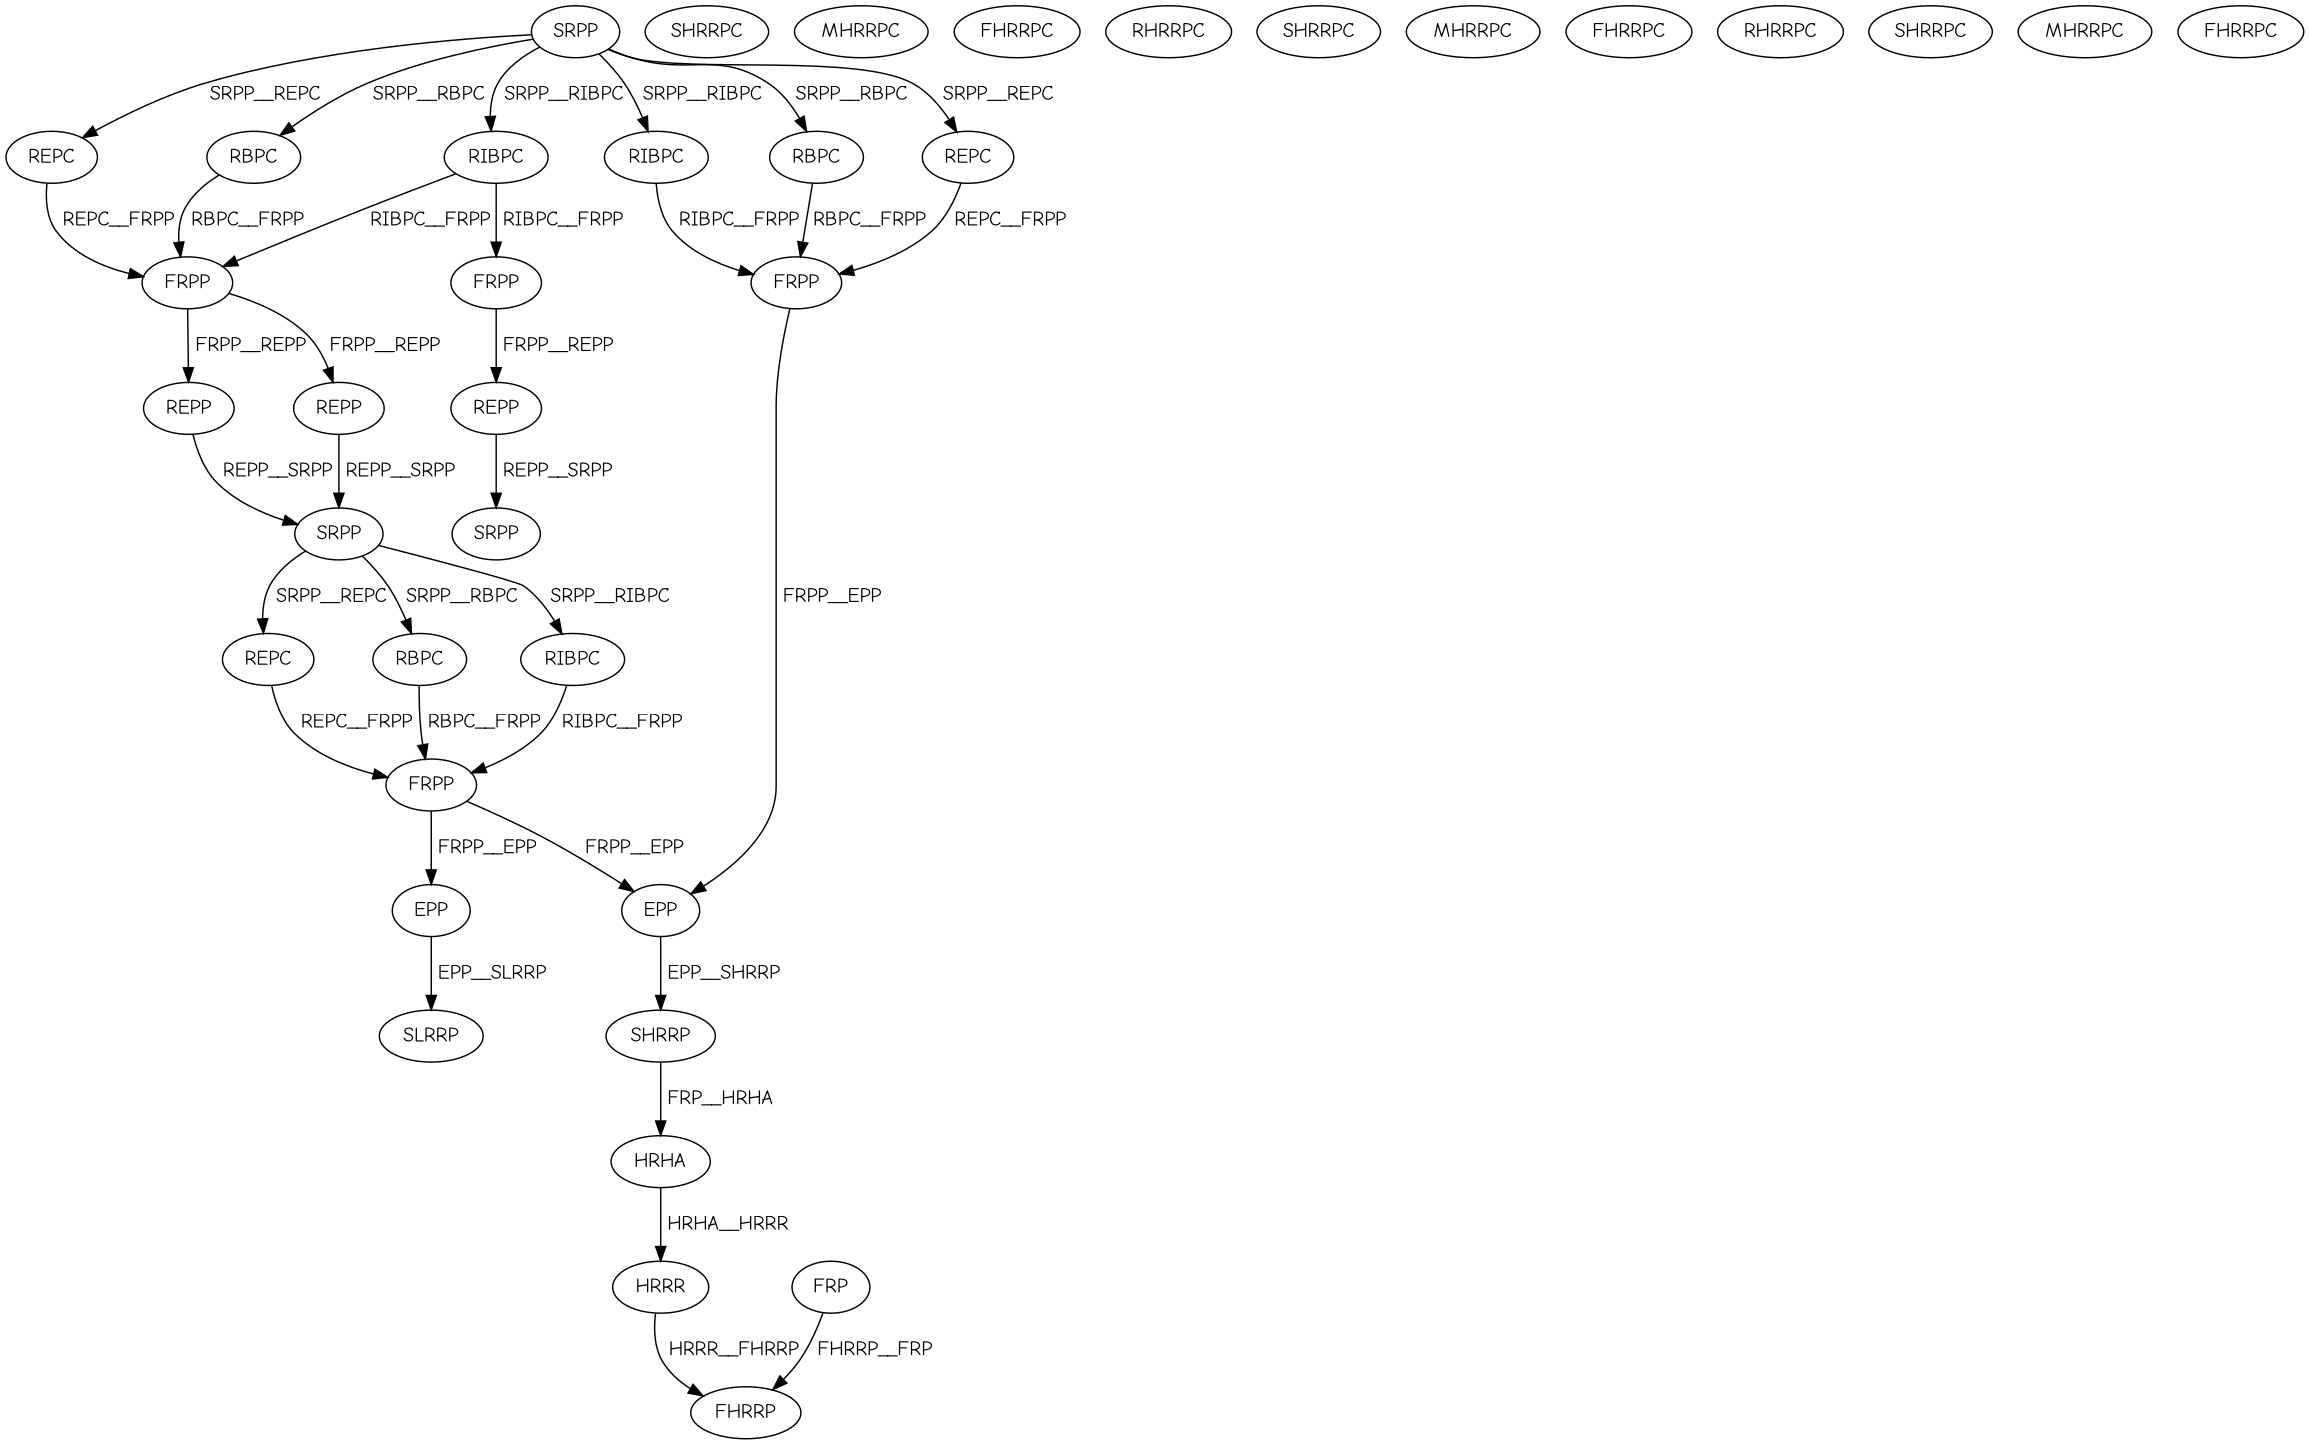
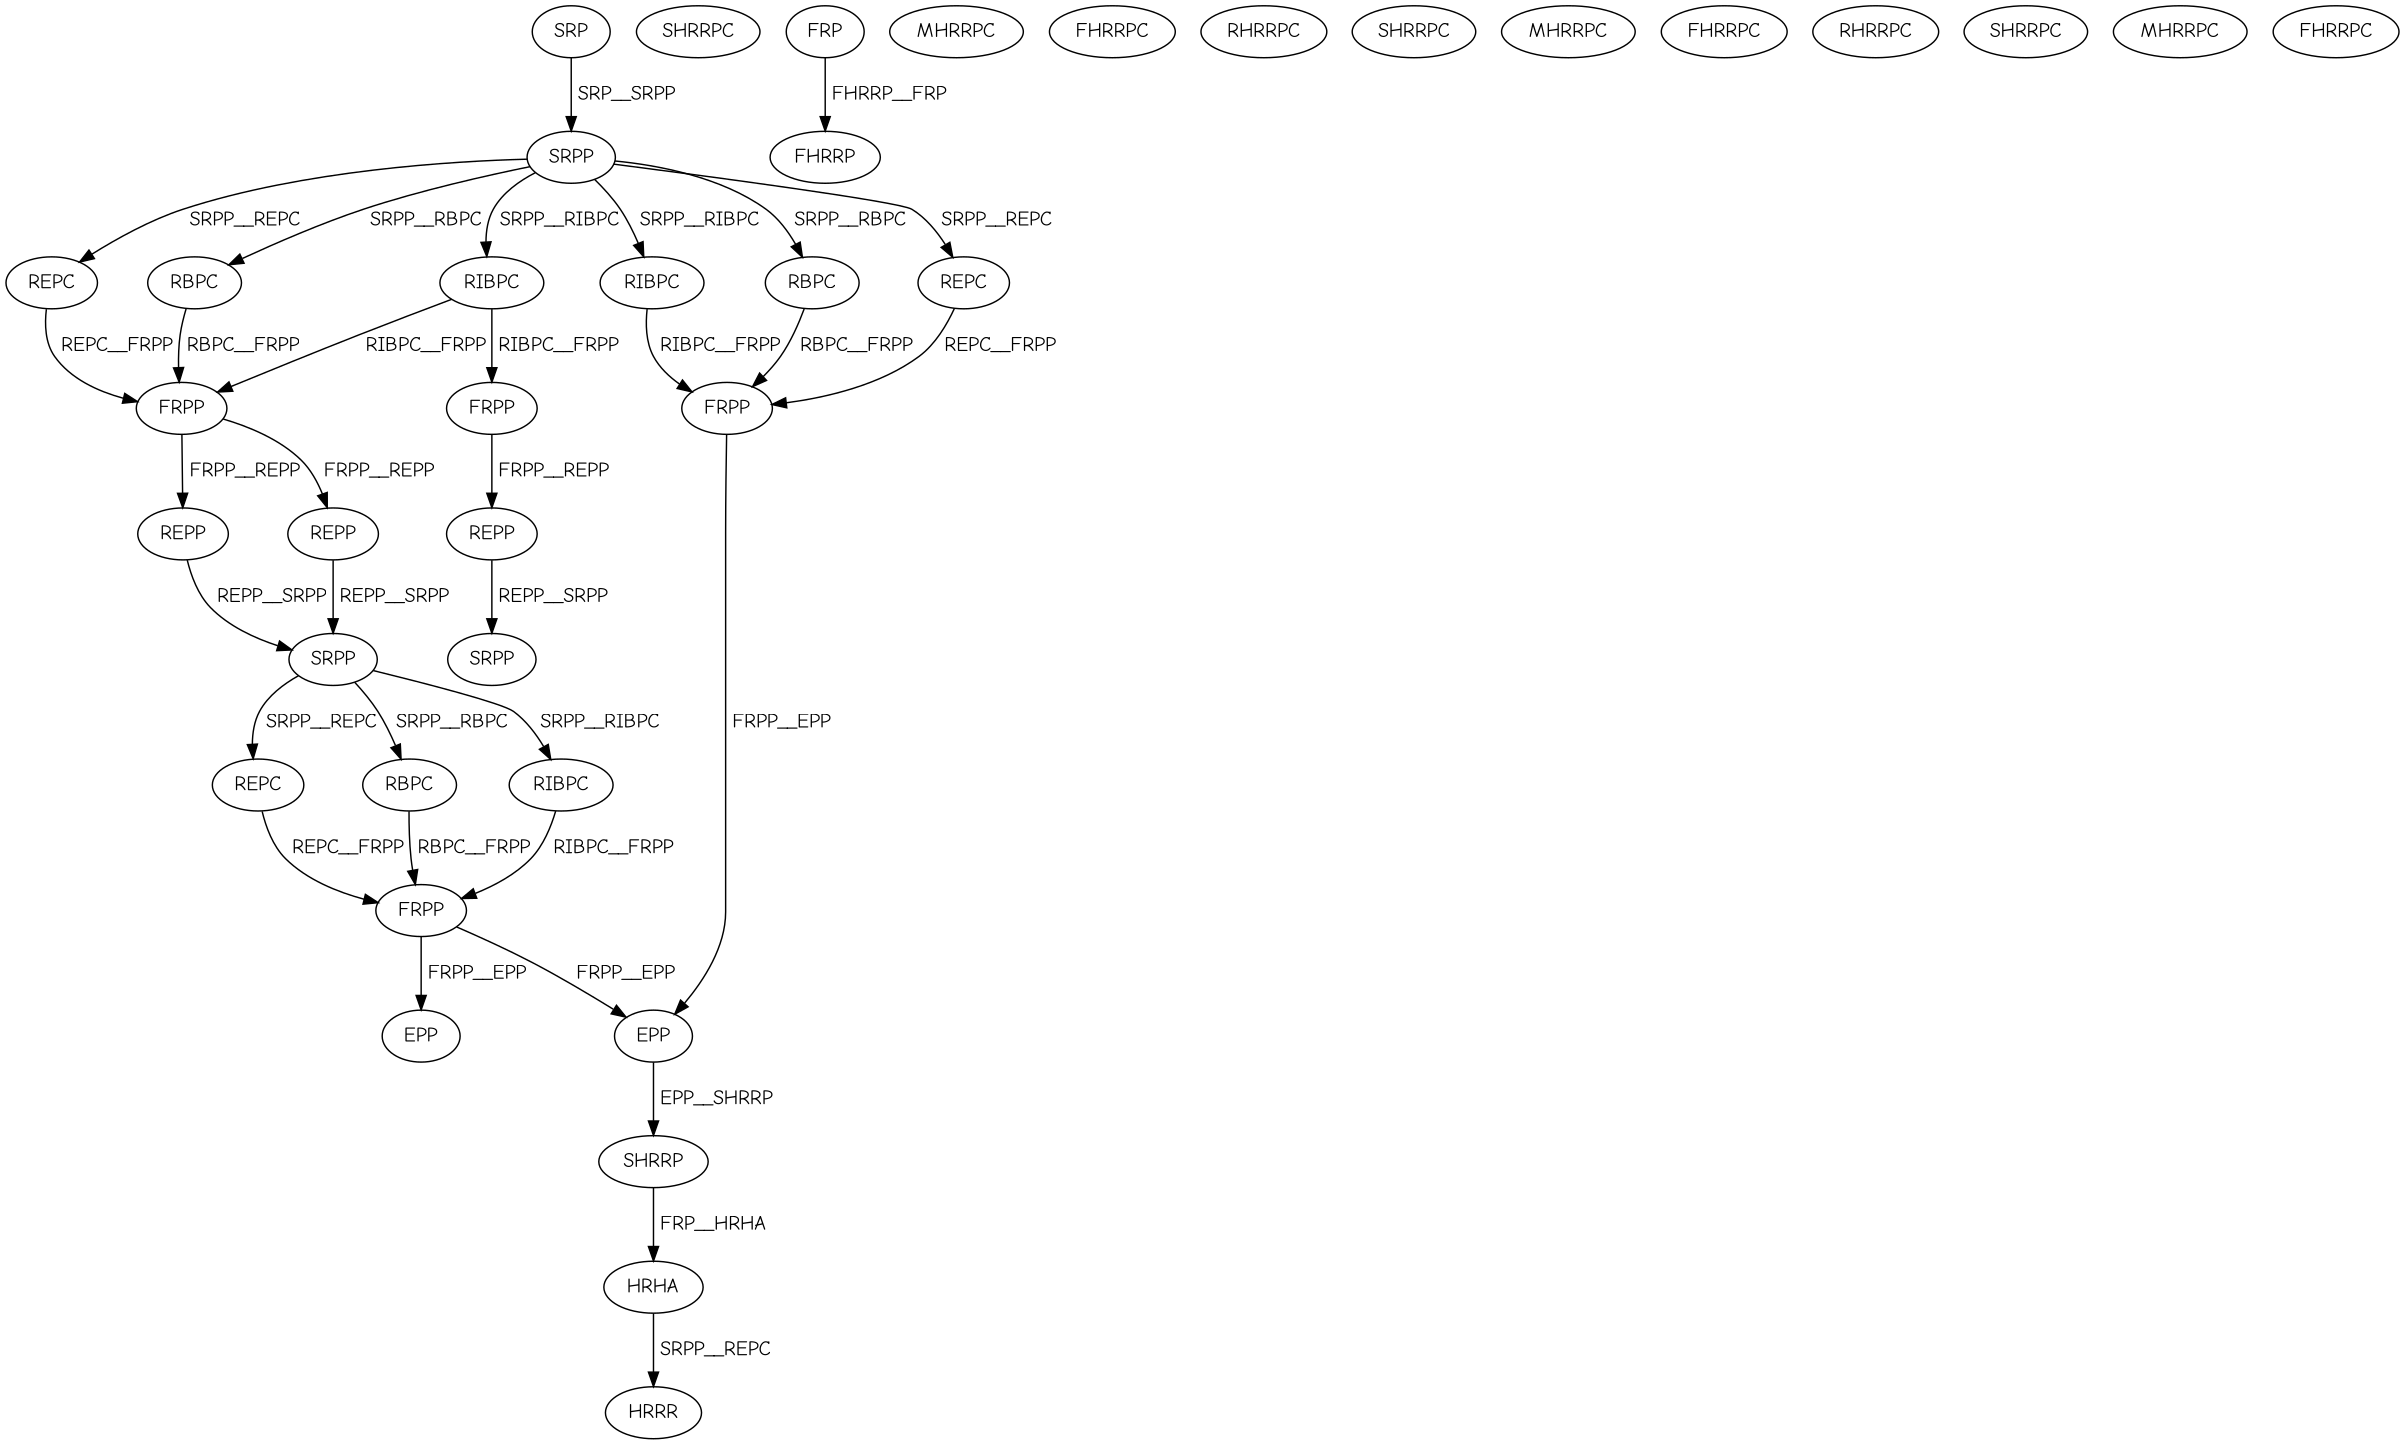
  digraph {
    fontname="Comic Neue"
    node [color=black fontcolor=black fontname="Comic Neue"]
    edge [color=black fontcolor=black fontname="Comic Neue"]
+   n1 [label=SRP]
    n2 [label=SRPP]
    n3 [label=REPC]
    n4 [label=RBPC]
    n5 [label=RIBPC]
    n6 [label=RIBPC]
    n7 [label=RBPC]
    n8 [label=REPC]
    n9 [label=FRPP]
    n10 [label=FRPP]
    n11 [label=FRPP]
    n12 [label=REPP]
    n13 [label=REPP]
    n14 [label=REPP]
    n15 [label=SRPP]
    n16 [label=RIBPC]
    n17 [label=REPC]
    n18 [label=RBPC]
    n19 [label=SRPP]
    n20 [label=EPP]
    n21 [label=FRPP]
    n22 [label=SHRRP]
    n23 [label=EPP]
-   n24 [label=SLRRP]
    n25 [label=HRHA]
    n26 [label=HRRR]
    n27 [label=SHRRPC]
    n28 [label=FHRRP]
    n29 [label=MHRRPC]
    n30 [label=FHRRPC]
    n31 [label=RHRRPC]
    n32 [label=SHRRPC]
    n33 [label=MHRRPC]
    n34 [label=FHRRPC]
    n35 [label=RHRRPC]
    n36 [label=SHRRPC]
    n37 [label=MHRRPC]
    n38 [label=FHRRPC]
    n39 [label=FRP]
+   n1 -> n2 [label=" SRP__SRPP"]
    n2 -> n3 [label=" SRPP__REPC"]
    n2 -> n4 [label=" SRPP__RBPC"]
    n2 -> n5 [label=" SRPP__RIBPC"]
    n2 -> n6 [label=" SRPP__RIBPC"]
    n2 -> n7 [label=" SRPP__RBPC"]
    n2 -> n8 [label=" SRPP__REPC"]
    n3 -> n9 [label=" REPC__FRPP"]
    n4 -> n9 [label=" RBPC__FRPP"]
    n5 -> n9 [label=" RIBPC__FRPP"]
    n5 -> n10 [label=" RIBPC__FRPP"]
    n6 -> n11 [label=" RIBPC__FRPP"]
    n7 -> n11 [label=" RBPC__FRPP"]
    n8 -> n11 [label=" REPC__FRPP"]
    n9 -> n12 [label=" FRPP__REPP"]
    n9 -> n13 [label=" FRPP__REPP"]
    n10 -> n14 [label=" FRPP__REPP"]
    n11 -> n20 [label=" FRPP__EPP"]
    n12 -> n15 [label=" REPP__SRPP"]
    n13 -> n15 [label=" REPP__SRPP"]
    n14 -> n19 [label=" REPP__SRPP"]
    n15 -> n16 [label=" SRPP__RIBPC"]
    n15 -> n17 [label=" SRPP__REPC"]
    n15 -> n18 [label=" SRPP__RBPC"]
    n16 -> n21 [label=" RIBPC__FRPP"]
    n17 -> n21 [label=" REPC__FRPP"]
    n18 -> n21 [label=" RBPC__FRPP"]
    n20 -> n22 [label=" EPP__SHRRP"]
    n21 -> n20 [label=" FRPP__EPP"]
    n21 -> n23 [label=" FRPP__EPP"]
    n22 -> n25 [label=" FRP__HRHA"]
-   n23 -> n24 [label=" EPP__SLRRP"]
-   n25 -> n26 [label=" HRHA__HRRR"]
-   n26 -> n28 [label=" HRRR__FHRRP"]
+   n25 -> n26 [label=" SRPP__REPC"]
    n39 -> n28 [label=" FHRRP__FRP"]
  }
